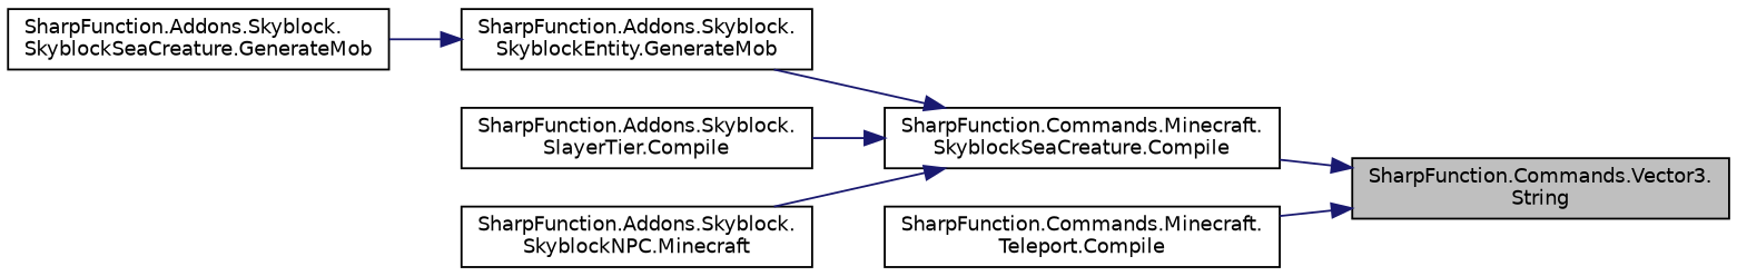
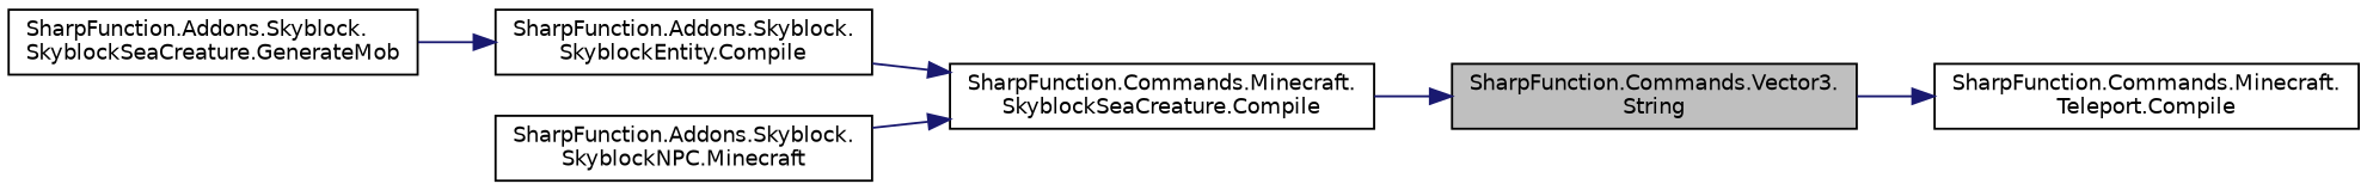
  digraph {
    rankdir=RL
    node [color=black fillcolor=white fontname=Helvetica fontsize=10 shape=record style=filled]
    edge [color=midnightblue dir=back fontname=Helvetica fontsize=10 labelfontname=Helvetica labelfontsize=10 style=solid]
    n1 [fillcolor=grey75 fontcolor=black height=0.2 label="SharpFunction.Commands.Vector3.\lString" width=0.4]
    n2 [height=0.2 label="SharpFunction.Commands.Minecraft.\lSkyblockSeaCreature.Compile" width=0.4]
    n3 [height=0.2 label="SharpFunction.Commands.Minecraft.\lTeleport.Compile" width=0.4]
-   n4 [height=0.2 label="SharpFunction.Addons.Skyblock.\lSkyblockEntity.GenerateMob" width=0.4]
-   n5 [height=0.2 label="SharpFunction.Addons.Skyblock.\lSlayerTier.Compile" width=0.4]
+   n4 [height=0.2 label="SharpFunction.Addons.Skyblock.\lSkyblockEntity.Compile" width=0.4]
    n6 [height=0.2 label="SharpFunction.Addons.Skyblock.\lSkyblockNPC.Minecraft" width=0.4]
    n7 [height=0.2 label="SharpFunction.Addons.Skyblock.\lSkyblockSeaCreature.GenerateMob" width=0.4]
    n1 -> n2
-   n1 -> n3
+   n3 -> n1
    n2 -> n4
-   n2 -> n5
    n2 -> n6
    n4 -> n7
  }
